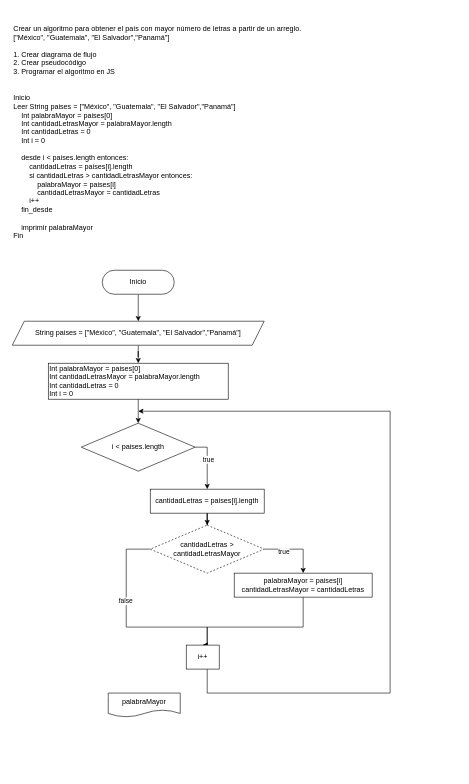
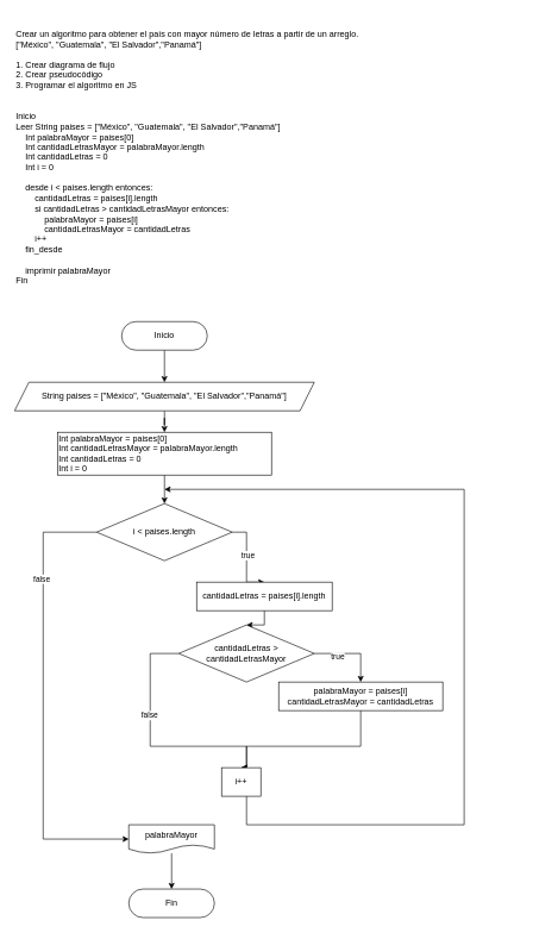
  <mxCell id="0" />
  <mxCell id="1" parent="0" />
  <mxCell id="2" style="edgeStyle=orthogonalEdgeStyle;rounded=0;orthogonalLoop=1;jettySize=auto;html=1;entryX=0.5;entryY=0;entryDx=0;entryDy=0;" edge="1" parent="1" source="3" target="6"><mxGeometry relative="1" as="geometry" /></mxCell>
  <mxCell id="3" value="Inicio" style="rounded=1;whiteSpace=wrap;html=1;arcSize=50;" vertex="1" parent="1"><mxGeometry x="170" y="450" width="120" height="40" as="geometry" /></mxCell>
+ <mxCell id="4" value="Fin" style="rounded=1;whiteSpace=wrap;html=1;arcSize=50;" vertex="1" parent="1"><mxGeometry x="180" y="1245" width="120" height="40" as="geometry" /></mxCell>
  <mxCell id="5" style="edgeStyle=orthogonalEdgeStyle;rounded=0;orthogonalLoop=1;jettySize=auto;html=1;entryX=0.5;entryY=0;entryDx=0;entryDy=0;" edge="1" parent="1" source="6" target="8"><mxGeometry relative="1" as="geometry" /></mxCell>
  <mxCell id="6" value="String paises =&amp;nbsp;[&quot;México&quot;, &quot;Guatemala&quot;, &quot;El Salvador&quot;,&quot;Panamá&quot;]" style="shape=parallelogram;perimeter=parallelogramPerimeter;whiteSpace=wrap;html=1;fixedSize=1;" vertex="1" parent="1"><mxGeometry x="20" y="535" width="420" height="40" as="geometry" /></mxCell>
  <mxCell id="7" style="edgeStyle=orthogonalEdgeStyle;rounded=0;orthogonalLoop=1;jettySize=auto;html=1;entryX=0.5;entryY=0;entryDx=0;entryDy=0;" edge="1" parent="1" source="8" target="13"><mxGeometry relative="1" as="geometry" /></mxCell>
  <mxCell id="8" value="&lt;div&gt;Int palabraMayor = paises[0]&lt;/div&gt;&lt;div&gt;Int cantidadLetrasMayor = palabraMayor.length&lt;span style=&quot;&quot;&gt;&lt;/span&gt;&lt;/div&gt;&lt;div&gt;&lt;span style=&quot;&quot;&gt;Int cantidadLetras = 0&lt;/span&gt;&lt;/div&gt;&lt;div&gt;&lt;span style=&quot;&quot;&gt;Int i = 0&lt;/span&gt;&lt;/div&gt;" style="rounded=0;whiteSpace=wrap;html=1;align=left;" vertex="1" parent="1"><mxGeometry x="80" y="605" width="300" height="60" as="geometry" /></mxCell>
  <mxCell id="9" style="edgeStyle=orthogonalEdgeStyle;rounded=0;orthogonalLoop=1;jettySize=auto;html=1;entryX=0.5;entryY=0;entryDx=0;entryDy=0;" edge="1" parent="1" source="13" target="15"><mxGeometry relative="1" as="geometry"><Array as="points"><mxPoint x="345" y="745" /></Array></mxGeometry></mxCell>
  <mxCell id="10" value="true" style="edgeLabel;html=1;align=center;verticalAlign=middle;resizable=0;points=[];" vertex="1" connectable="0" parent="9"><mxGeometry x="-0.102" y="1" relative="1" as="geometry"><mxPoint as="offset" /></mxGeometry></mxCell>
+ <mxCell id="11" style="edgeStyle=orthogonalEdgeStyle;rounded=0;orthogonalLoop=1;jettySize=auto;html=1;entryX=0;entryY=0.5;entryDx=0;entryDy=0;" edge="1" parent="1" source="13" target="26"><mxGeometry relative="1" as="geometry"><Array as="points"><mxPoint x="60" y="745" /><mxPoint x="60" y="1175" /></Array></mxGeometry></mxCell>
+ <mxCell id="12" value="false" style="edgeLabel;html=1;align=center;verticalAlign=middle;resizable=0;points=[];" vertex="1" connectable="0" parent="11"><mxGeometry x="-0.551" y="-3" relative="1" as="geometry"><mxPoint as="offset" /></mxGeometry></mxCell>
  <mxCell id="13" value="i &amp;lt; paises.length" style="rhombus;whiteSpace=wrap;html=1;" vertex="1" parent="1"><mxGeometry x="135" y="705" width="190" height="80" as="geometry" /></mxCell>
  <mxCell id="14" style="edgeStyle=orthogonalEdgeStyle;rounded=0;orthogonalLoop=1;jettySize=auto;html=1;entryX=0.5;entryY=0;entryDx=0;entryDy=0;" edge="1" parent="1" source="15" target="20"><mxGeometry relative="1" as="geometry" /></mxCell>
- <mxCell id="15" value="cantidadLetras = paises[i].length" style="rounded=0;whiteSpace=wrap;html=1;align=center;" vertex="1" parent="1"><mxGeometry x="250" y="815" width="190" height="40" as="geometry" /></mxCell>
+ <mxCell id="15" value="cantidadLetras = paises[i].length" style="rounded=0;whiteSpace=wrap;html=1;align=center;" vertex="1" parent="1"><mxGeometry x="275" y="815" width="190" height="40" as="geometry" /></mxCell>
  <mxCell id="16" style="edgeStyle=orthogonalEdgeStyle;rounded=0;orthogonalLoop=1;jettySize=auto;html=1;entryX=0.5;entryY=0;entryDx=0;entryDy=0;" edge="1" parent="1" source="20" target="22"><mxGeometry relative="1" as="geometry"><Array as="points"><mxPoint x="505" y="915" /></Array></mxGeometry></mxCell>
  <mxCell id="17" value="true" style="edgeLabel;html=1;align=center;verticalAlign=middle;resizable=0;points=[];" vertex="1" connectable="0" parent="16"><mxGeometry x="-0.394" y="-4" relative="1" as="geometry"><mxPoint as="offset" /></mxGeometry></mxCell>
  <mxCell id="18" style="edgeStyle=orthogonalEdgeStyle;rounded=0;orthogonalLoop=1;jettySize=auto;html=1;entryX=0.5;entryY=0;entryDx=0;entryDy=0;" edge="1" parent="1" source="20" target="24"><mxGeometry relative="1" as="geometry"><Array as="points"><mxPoint x="210" y="915" /><mxPoint x="210" y="1045" /><mxPoint x="345" y="1045" /></Array></mxGeometry></mxCell>
  <mxCell id="19" value="false" style="edgeLabel;html=1;align=center;verticalAlign=middle;resizable=0;points=[];" vertex="1" connectable="0" parent="18"><mxGeometry x="-0.264" y="-2" relative="1" as="geometry"><mxPoint as="offset" /></mxGeometry></mxCell>
- <mxCell id="20" value="cantidadLetras &amp;gt; cantidadLetrasMayor" style="rhombus;whiteSpace=wrap;html=1;dashed=1;" vertex="1" parent="1"><mxGeometry x="250" y="875" width="190" height="80" as="geometry" /></mxCell>
+ <mxCell id="20" value="cantidadLetras &amp;gt; cantidadLetrasMayor" style="rhombus;whiteSpace=wrap;html=1;" vertex="1" parent="1"><mxGeometry x="250" y="875" width="190" height="80" as="geometry" /></mxCell>
  <mxCell id="21" style="edgeStyle=orthogonalEdgeStyle;rounded=0;orthogonalLoop=1;jettySize=auto;html=1;entryX=0.5;entryY=0;entryDx=0;entryDy=0;" edge="1" parent="1" source="22" target="24"><mxGeometry relative="1" as="geometry"><Array as="points"><mxPoint x="505" y="1045" /><mxPoint x="345" y="1045" /></Array></mxGeometry></mxCell>
  <mxCell id="22" value="&lt;div&gt;palabraMayor = paises[i]&lt;/div&gt;&lt;div&gt;cantidadLetrasMayor = cantidadLetras&lt;span style=&quot;&quot;&gt;&lt;/span&gt;&lt;/div&gt;" style="rounded=0;whiteSpace=wrap;html=1;align=center;" vertex="1" parent="1"><mxGeometry x="390" y="955" width="230" height="40" as="geometry" /></mxCell>
  <mxCell id="23" style="edgeStyle=orthogonalEdgeStyle;rounded=0;orthogonalLoop=1;jettySize=auto;html=1;" edge="1" parent="1" source="24"><mxGeometry relative="1" as="geometry"><mxPoint x="230" y="685" as="targetPoint" /><Array as="points"><mxPoint x="345" y="1155" /><mxPoint x="650" y="1155" /><mxPoint x="650" y="685" /></Array></mxGeometry></mxCell>
  <mxCell id="24" value="&lt;div&gt;i++&lt;/div&gt;" style="rounded=0;whiteSpace=wrap;html=1;align=center;" vertex="1" parent="1"><mxGeometry x="310" y="1075" width="55" height="40" as="geometry" /></mxCell>
+ <mxCell id="25" style="edgeStyle=orthogonalEdgeStyle;rounded=0;orthogonalLoop=1;jettySize=auto;html=1;entryX=0.5;entryY=0;entryDx=0;entryDy=0;" edge="1" parent="1" source="26" target="4"><mxGeometry relative="1" as="geometry" /></mxCell>
  <mxCell id="26" value="palabraMayor" style="shape=document;whiteSpace=wrap;html=1;boundedLbl=1;" vertex="1" parent="1"><mxGeometry x="180" y="1155" width="120" height="40" as="geometry" /></mxCell>
  <mxCell id="27" value="&lt;div&gt;Crear un algoritmo para obtener el país con mayor número de letras a partir de un arreglo.&lt;/div&gt;&lt;div&gt;[&quot;México&quot;, &quot;Guatemala&quot;, &quot;El Salvador&quot;,&quot;Panamá&quot;]&lt;/div&gt;&lt;div&gt;&lt;br&gt;&lt;/div&gt;&lt;div&gt;1. Crear diagrama de flujo&lt;/div&gt;&lt;div&gt;2. Crear pseudocódigo&lt;/div&gt;&lt;div&gt;3. Programar el algoritmo en JS&lt;/div&gt;&lt;div&gt;&lt;br&gt;&lt;/div&gt;&lt;div&gt;&lt;br&gt;&lt;/div&gt;&lt;div&gt;Inicio&lt;/div&gt;&lt;div&gt;Leer String paises = [&quot;México&quot;, &quot;Guatemala&quot;, &quot;El Salvador&quot;,&quot;Panamá&quot;]&lt;span style=&quot;&quot;&gt;&lt;/span&gt;&lt;/div&gt;&lt;div&gt;&lt;span style=&quot;&quot;&gt;&lt;span style=&quot;&quot;&gt;&lt;span style=&quot;white-space: pre;&quot;&gt;&amp;nbsp;&amp;nbsp;&amp;nbsp;&amp;nbsp;&lt;/span&gt;&lt;/span&gt;Int palabraMayor = paises[0]&lt;/span&gt;&lt;/div&gt;&lt;div&gt;&lt;span style=&quot;&quot;&gt;&lt;span style=&quot;&quot;&gt;&lt;span style=&quot;white-space: pre;&quot;&gt;&amp;nbsp;&amp;nbsp;&amp;nbsp;&amp;nbsp;&lt;/span&gt;&lt;/span&gt;Int cantidadLetrasMayor = palabraMayor.length&lt;/span&gt;&lt;/div&gt;&lt;div&gt;&lt;span style=&quot;&quot;&gt;&lt;span style=&quot;&quot;&gt;&lt;span style=&quot;white-space: pre;&quot;&gt;&amp;nbsp;&amp;nbsp;&amp;nbsp;&amp;nbsp;&lt;/span&gt;&lt;/span&gt;Int cantidadLetras = 0&lt;/span&gt;&lt;/div&gt;&lt;div&gt;&lt;span style=&quot;&quot;&gt;&lt;span style=&quot;&quot;&gt;&lt;span style=&quot;white-space: pre;&quot;&gt;&amp;nbsp;&amp;nbsp;&amp;nbsp;&amp;nbsp;&lt;/span&gt;&lt;/span&gt;Int i = 0&lt;/span&gt;&lt;/div&gt;&lt;div&gt;&lt;br&gt;&lt;/div&gt;&lt;div&gt;&lt;span style=&quot;&quot;&gt;&lt;span style=&quot;&quot;&gt;&lt;span style=&quot;white-space: pre;&quot;&gt;&amp;nbsp;&amp;nbsp;&amp;nbsp;&amp;nbsp;&lt;/span&gt;&lt;/span&gt;desde i &amp;lt; paises.length entonces:&lt;/span&gt;&lt;/div&gt;&lt;div&gt;&lt;span style=&quot;&quot;&gt;&lt;span style=&quot;&quot;&gt;&lt;span style=&quot;white-space: pre;&quot;&gt;&amp;nbsp;&amp;nbsp;&amp;nbsp;&amp;nbsp;&lt;/span&gt;&lt;span style=&quot;white-space: pre;&quot;&gt;&amp;nbsp;&amp;nbsp;&amp;nbsp;&amp;nbsp;&lt;/span&gt;&lt;/span&gt;cantidadLetras = paises[i].length&lt;/span&gt;&lt;/div&gt;&lt;div&gt;&lt;span style=&quot;&quot;&gt;&lt;span style=&quot;&quot;&gt;&lt;span style=&quot;white-space: pre;&quot;&gt;&amp;nbsp;&amp;nbsp;&amp;nbsp;&amp;nbsp;&lt;/span&gt;&lt;span style=&quot;white-space: pre;&quot;&gt;&amp;nbsp;&amp;nbsp;&amp;nbsp;&amp;nbsp;&lt;/span&gt;&lt;/span&gt;si cantidadLetras &amp;gt; cantidadLetrasMayor entonces:&lt;/span&gt;&lt;/div&gt;&lt;div&gt;&lt;span style=&quot;&quot;&gt;&lt;span style=&quot;&quot;&gt;&lt;span style=&quot;white-space: pre;&quot;&gt;&amp;nbsp;&amp;nbsp;&amp;nbsp;&amp;nbsp;&lt;/span&gt;&lt;span style=&quot;white-space: pre;&quot;&gt;&amp;nbsp;&amp;nbsp;&amp;nbsp;&amp;nbsp;&lt;/span&gt;&lt;span style=&quot;white-space: pre;&quot;&gt;&amp;nbsp;&amp;nbsp;&amp;nbsp;&amp;nbsp;&lt;/span&gt;&lt;/span&gt;palabraMayor = paises[i]&lt;/span&gt;&lt;/div&gt;&lt;div&gt;&lt;span style=&quot;&quot;&gt;&lt;span style=&quot;&quot;&gt;&lt;span style=&quot;white-space: pre;&quot;&gt;&amp;nbsp;&amp;nbsp;&amp;nbsp;&amp;nbsp;&lt;/span&gt;&lt;span style=&quot;white-space: pre;&quot;&gt;&amp;nbsp;&amp;nbsp;&amp;nbsp;&amp;nbsp;&lt;/span&gt;&lt;span style=&quot;white-space: pre;&quot;&gt;&amp;nbsp;&amp;nbsp;&amp;nbsp;&amp;nbsp;&lt;/span&gt;&lt;/span&gt;cantidadLetrasMayor = cantidadLetras&lt;/span&gt;&lt;/div&gt;&lt;div&gt;&lt;span style=&quot;&quot;&gt;&lt;span style=&quot;&quot;&gt;&lt;span style=&quot;white-space: pre;&quot;&gt;&amp;nbsp;&amp;nbsp;&amp;nbsp;&amp;nbsp;&lt;/span&gt;&lt;span style=&quot;white-space: pre;&quot;&gt;&amp;nbsp;&amp;nbsp;&amp;nbsp;&amp;nbsp;&lt;/span&gt;&lt;/span&gt;i++&lt;/span&gt;&lt;/div&gt;&lt;div&gt;&lt;span style=&quot;&quot;&gt;&lt;span style=&quot;&quot;&gt;&lt;span style=&quot;white-space: pre;&quot;&gt;&amp;nbsp;&amp;nbsp;&amp;nbsp;&amp;nbsp;&lt;/span&gt;&lt;/span&gt;fin_desde&lt;/span&gt;&lt;/div&gt;&lt;div&gt;&lt;br&gt;&lt;/div&gt;&lt;div&gt;&lt;span style=&quot;&quot;&gt;&lt;span style=&quot;&quot;&gt;&lt;span style=&quot;white-space: pre;&quot;&gt;&amp;nbsp;&amp;nbsp;&amp;nbsp;&amp;nbsp;&lt;/span&gt;&lt;/span&gt;imprimir palabraMayor&lt;/span&gt;&lt;/div&gt;&lt;div&gt;Fin&lt;/div&gt;" style="text;strokeColor=none;align=left;fillColor=none;html=1;verticalAlign=middle;whiteSpace=wrap;rounded=0;" vertex="1" parent="1"><mxGeometry x="20" y="20" width="740" height="400" as="geometry" /></mxCell>
